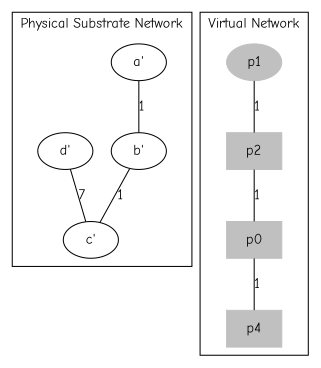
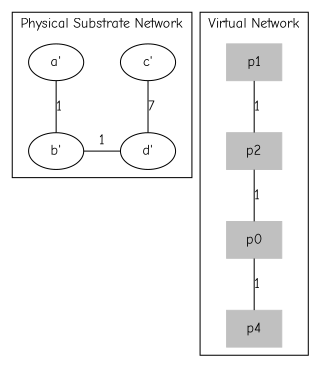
  graph {
    fontname="Comic Neue"
    node [fontname="Comic Neue"]
    edge [fontname="Comic Neue"]
    "a'"
    "b'"
    "d'"
    "c'"
-   p1 [color=grey shape=ellipse style=filled]
+   p1 [color=grey shape=box style=filled]
    p2 [color=grey shape=box style=filled]
    n7 [color=grey label=p0 shape=box style=filled]
    p4 [color=grey shape=box style=filled]
    subgraph cluster_1 {
      label="Physical Substrate Network"
      "c'"
      subgraph sub_2 {
        label="Physical Substrate Network"
        rank=1
        "a'"
      }
      subgraph sub_3 {
        label="Physical Substrate Network"
        rank=same
        "b'"
        "d'"
      }
    }
    subgraph cluster_4 {
      label="Virtual Network"
      p1
      p2
      n7
      p4
    }
    "a'" -- "b'" [label=1]
-   "b'" -- "c'" [label=1]
+   "b'" -- "d'" [label=1]
    "c'" -- "d'" [label=7]
    p1 -- p2 [label=1]
    p2 -- n7 [label=1]
    n7 -- p4 [label=1]
  }
